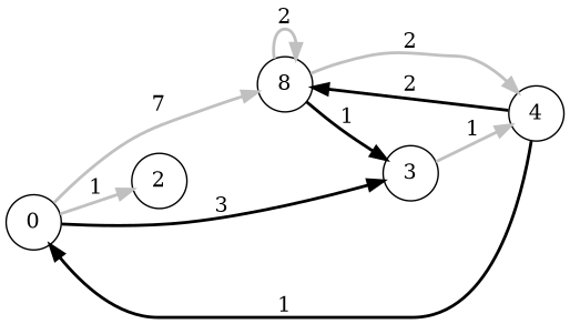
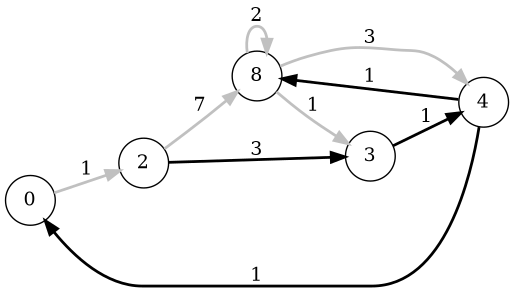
  digraph {
    rankdir=LR
    node [shape=circle]
    edge [color=grey style=bold]
    0
    2
    n3 [label=8]
    3
    4
    0 -> 2 [label=1]
-   0 -> n3 [label=7]
-   0 -> 3 [color=black label=3]
+   2 -> n3 [label=7]
+   2 -> 3 [color=black label=3]
    n3 -> n3 [label=2]
-   n3 -> 3 [color=black label=1]
-   n3 -> 4 [label=2]
-   3 -> 4 [label=1]
+   n3 -> 3 [label=1]
+   n3 -> 4 [label=3]
+   3 -> 4 [color=black label=1]
    4 -> 0 [color=black label=1]
-   4 -> n3 [color=black label=2]
+   4 -> n3 [color=black label=1]
  }
